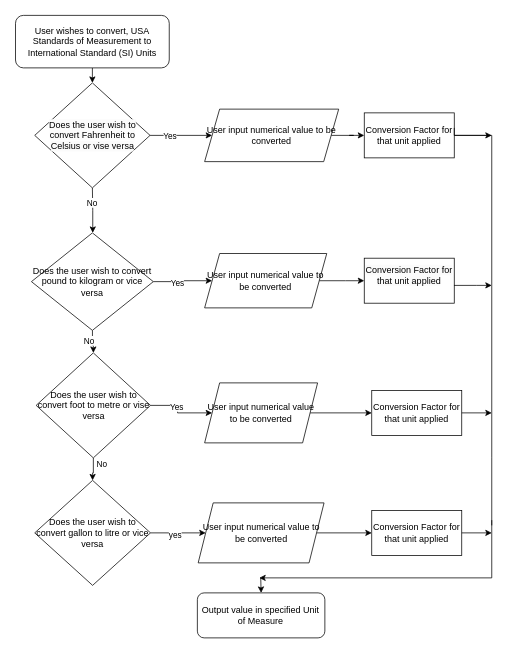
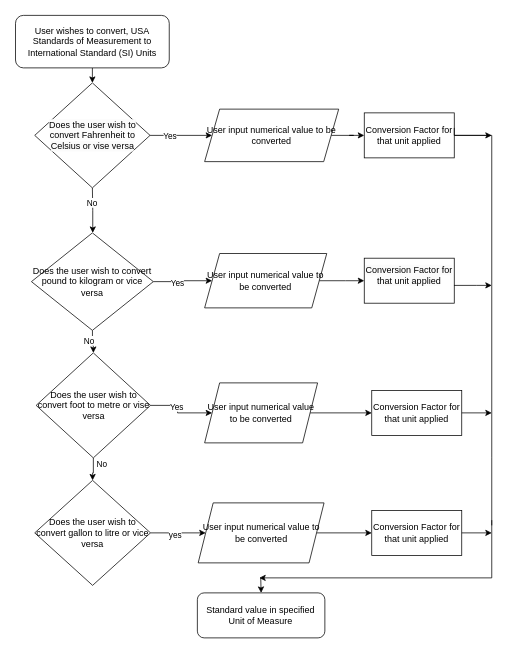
  <mxCell id="0" />
  <mxCell id="1" parent="0" />
  <mxCell id="2" value="" style="edgeStyle=orthogonalEdgeStyle;rounded=0;orthogonalLoop=1;jettySize=auto;html=1;" edge="1" parent="1" source="3"><mxGeometry relative="1" as="geometry"><mxPoint x="122.5" y="110" as="targetPoint" /></mxGeometry></mxCell>
  <mxCell id="3" value="User wishes to convert, USA Standards of Measurement to International Standard (SI) Units" style="rounded=1;whiteSpace=wrap;html=1;fontSize=12;glass=0;strokeWidth=1;shadow=0;" parent="1" vertex="1"><mxGeometry x="20" y="20" width="205" height="70" as="geometry" /></mxCell>
  <mxCell id="4" style="edgeStyle=orthogonalEdgeStyle;rounded=0;orthogonalLoop=1;jettySize=auto;html=1;exitX=0.5;exitY=1;exitDx=0;exitDy=0;" edge="1" parent="1"><mxGeometry relative="1" as="geometry"><mxPoint x="123" y="310" as="targetPoint" /><mxPoint x="122.5" y="250" as="sourcePoint" /></mxGeometry></mxCell>
  <mxCell id="5" value="No" style="edgeLabel;html=1;align=center;verticalAlign=middle;resizable=0;points=[];" vertex="1" connectable="0" parent="4"><mxGeometry x="0.198" y="-2" relative="1" as="geometry"><mxPoint y="-16" as="offset" /></mxGeometry></mxCell>
  <mxCell id="6" value="" style="edgeStyle=orthogonalEdgeStyle;rounded=0;orthogonalLoop=1;jettySize=auto;html=1;" edge="1" parent="1" source="10" target="15"><mxGeometry relative="1" as="geometry" /></mxCell>
  <mxCell id="7" value="Yes" style="edgeLabel;html=1;align=center;verticalAlign=middle;resizable=0;points=[];" vertex="1" connectable="0" parent="6"><mxGeometry x="-0.197" y="-1" relative="1" as="geometry"><mxPoint as="offset" /></mxGeometry></mxCell>
  <mxCell id="8" value="" style="edgeStyle=orthogonalEdgeStyle;rounded=0;orthogonalLoop=1;jettySize=auto;html=1;" edge="1" parent="1" source="10" target="20"><mxGeometry relative="1" as="geometry" /></mxCell>
  <mxCell id="9" value="No" style="edgeLabel;html=1;align=center;verticalAlign=middle;resizable=0;points=[];" vertex="1" connectable="0" parent="8"><mxGeometry x="-0.081" y="-5" relative="1" as="geometry"><mxPoint as="offset" /></mxGeometry></mxCell>
  <mxCell id="10" value="Does the user wish to convert pound to kilogram or vice versa" style="rhombus;whiteSpace=wrap;html=1;" vertex="1" parent="1"><mxGeometry x="41.25" y="310" width="162.5" height="130" as="geometry" /></mxCell>
  <mxCell id="11" value="" style="edgeStyle=orthogonalEdgeStyle;rounded=0;orthogonalLoop=1;jettySize=auto;html=1;" edge="1" parent="1" source="13" target="22"><mxGeometry relative="1" as="geometry" /></mxCell>
  <mxCell id="12" value="Yes" style="edgeLabel;html=1;align=center;verticalAlign=middle;resizable=0;points=[];" vertex="1" connectable="0" parent="11"><mxGeometry x="-0.369" relative="1" as="geometry"><mxPoint as="offset" /></mxGeometry></mxCell>
  <mxCell id="13" value="&lt;br&gt;&lt;span style=&quot;color: rgb(0, 0, 0); font-family: Helvetica; font-size: 12px; font-style: normal; font-variant-ligatures: normal; font-variant-caps: normal; font-weight: 400; letter-spacing: normal; orphans: 2; text-align: center; text-indent: 0px; text-transform: none; widows: 2; word-spacing: 0px; -webkit-text-stroke-width: 0px; background-color: rgb(251, 251, 251); text-decoration-thickness: initial; text-decoration-style: initial; text-decoration-color: initial; float: none; display: inline !important;&quot;&gt;Does the user wish to convert Fahrenheit to Celsius or vise versa&lt;/span&gt;&lt;div&gt;&lt;br/&gt;&lt;/div&gt;" style="rhombus;whiteSpace=wrap;html=1;" vertex="1" parent="1"><mxGeometry x="45.63" y="110" width="153.75" height="140" as="geometry" /></mxCell>
  <mxCell id="14" value="" style="edgeStyle=orthogonalEdgeStyle;rounded=0;orthogonalLoop=1;jettySize=auto;html=1;" edge="1" parent="1" source="15" target="31"><mxGeometry relative="1" as="geometry" /></mxCell>
  <mxCell id="15" value="User input numerical value to be converted" style="shape=parallelogram;perimeter=parallelogramPerimeter;whiteSpace=wrap;html=1;fixedSize=1;" vertex="1" parent="1"><mxGeometry x="272.18" y="337.5" width="162.82" height="72.5" as="geometry" /></mxCell>
  <mxCell id="16" value="" style="edgeStyle=orthogonalEdgeStyle;rounded=0;orthogonalLoop=1;jettySize=auto;html=1;entryX=0.5;entryY=0;entryDx=0;entryDy=0;" edge="1" parent="1" source="20" target="25"><mxGeometry relative="1" as="geometry"><mxPoint x="123" y="650" as="targetPoint" /><Array as="points" /></mxGeometry></mxCell>
  <mxCell id="17" value="No" style="edgeLabel;html=1;align=center;verticalAlign=middle;resizable=0;points=[];" vertex="1" connectable="0" parent="16"><mxGeometry x="-0.44" y="-1" relative="1" as="geometry"><mxPoint x="12" as="offset" /></mxGeometry></mxCell>
  <mxCell id="18" value="" style="edgeStyle=orthogonalEdgeStyle;rounded=0;orthogonalLoop=1;jettySize=auto;html=1;" edge="1" parent="1" source="20" target="29"><mxGeometry relative="1" as="geometry" /></mxCell>
  <mxCell id="19" value="Yes" style="edgeLabel;html=1;align=center;verticalAlign=middle;resizable=0;points=[];" vertex="1" connectable="0" parent="18"><mxGeometry x="-0.168" y="-2" relative="1" as="geometry"><mxPoint as="offset" /></mxGeometry></mxCell>
  <mxCell id="20" value="Does the user wish to convert foot to metre or vise versa" style="rhombus;whiteSpace=wrap;html=1;" vertex="1" parent="1"><mxGeometry x="47.5" y="470" width="152.5" height="140" as="geometry" /></mxCell>
  <mxCell id="21" value="" style="edgeStyle=orthogonalEdgeStyle;rounded=0;orthogonalLoop=1;jettySize=auto;html=1;" edge="1" parent="1" source="22" target="30"><mxGeometry relative="1" as="geometry" /></mxCell>
  <mxCell id="22" value="User input numerical value to be converted" style="shape=parallelogram;perimeter=parallelogramPerimeter;whiteSpace=wrap;html=1;fixedSize=1;" vertex="1" parent="1"><mxGeometry x="272.18" y="145" width="178.74" height="70" as="geometry" /></mxCell>
  <mxCell id="23" value="" style="edgeStyle=orthogonalEdgeStyle;rounded=0;orthogonalLoop=1;jettySize=auto;html=1;" edge="1" parent="1" source="25" target="27"><mxGeometry relative="1" as="geometry" /></mxCell>
  <mxCell id="24" value="yes" style="edgeLabel;html=1;align=center;verticalAlign=middle;resizable=0;points=[];" vertex="1" connectable="0" parent="23"><mxGeometry x="-0.153" y="-2" relative="1" as="geometry"><mxPoint x="1" as="offset" /></mxGeometry></mxCell>
  <mxCell id="25" value="Does the user wish to convert gallon to litre or vice versa" style="rhombus;whiteSpace=wrap;html=1;" vertex="1" parent="1"><mxGeometry x="45.63" y="640" width="154.37" height="140" as="geometry" /></mxCell>
  <mxCell id="26" value="" style="edgeStyle=orthogonalEdgeStyle;rounded=0;orthogonalLoop=1;jettySize=auto;html=1;" edge="1" parent="1" source="27" target="33"><mxGeometry relative="1" as="geometry" /></mxCell>
  <mxCell id="27" value="User input numerical value to be converted" style="shape=parallelogram;perimeter=parallelogramPerimeter;whiteSpace=wrap;html=1;fixedSize=1;" vertex="1" parent="1"><mxGeometry x="263.58" y="670" width="167.82" height="80" as="geometry" /></mxCell>
  <mxCell id="28" value="" style="edgeStyle=orthogonalEdgeStyle;rounded=0;orthogonalLoop=1;jettySize=auto;html=1;" edge="1" parent="1" source="29" target="32"><mxGeometry relative="1" as="geometry" /></mxCell>
  <mxCell id="29" value="User input numerical value to be converted" style="shape=parallelogram;perimeter=parallelogramPerimeter;whiteSpace=wrap;html=1;fixedSize=1;" vertex="1" parent="1"><mxGeometry x="272.18" y="510" width="150.62" height="80" as="geometry" /></mxCell>
  <mxCell id="30" value="Conversion Factor for that unit applied" style="whiteSpace=wrap;html=1;" vertex="1" parent="1"><mxGeometry x="484.995" y="150" width="120" height="60" as="geometry" /></mxCell>
  <mxCell id="31" value="&#10;&lt;span style=&quot;color: rgb(0, 0, 0); font-family: Helvetica; font-size: 12px; font-style: normal; font-variant-ligatures: normal; font-variant-caps: normal; font-weight: 400; letter-spacing: normal; orphans: 2; text-align: center; text-indent: 0px; text-transform: none; widows: 2; word-spacing: 0px; -webkit-text-stroke-width: 0px; background-color: rgb(251, 251, 251); text-decoration-thickness: initial; text-decoration-style: initial; text-decoration-color: initial; float: none; display: inline !important;&quot;&gt;Conversion Factor for that unit applied&lt;/span&gt;&#10;&#10;" style="whiteSpace=wrap;html=1;" vertex="1" parent="1"><mxGeometry x="485" y="343.75" width="120" height="60" as="geometry" /></mxCell>
  <mxCell id="32" value="Conversion Factor for that unit applied" style="whiteSpace=wrap;html=1;" vertex="1" parent="1"><mxGeometry x="495" y="520" width="120" height="60" as="geometry" /></mxCell>
  <mxCell id="33" value="Conversion Factor for that unit applied" style="whiteSpace=wrap;html=1;" vertex="1" parent="1"><mxGeometry x="494.995" y="680" width="120" height="60" as="geometry" /></mxCell>
  <mxCell id="34" value="" style="endArrow=none;html=1;rounded=0;" edge="1" parent="1"><mxGeometry width="50" height="50" relative="1" as="geometry"><mxPoint x="655" y="700" as="sourcePoint" /><mxPoint x="605" y="170" as="targetPoint" /><Array as="points"><mxPoint x="655" y="610" /><mxPoint x="655" y="180" /><mxPoint x="605" y="180" /></Array></mxGeometry></mxCell>
  <mxCell id="35" value="" style="endArrow=classic;html=1;rounded=0;exitX=0.997;exitY=0.605;exitDx=0;exitDy=0;exitPerimeter=0;" edge="1" parent="1" source="31"><mxGeometry width="50" height="50" relative="1" as="geometry"><mxPoint x="605" y="374" as="sourcePoint" /><mxPoint x="655" y="380" as="targetPoint" /><Array as="points"><mxPoint x="635" y="380" /></Array></mxGeometry></mxCell>
  <mxCell id="36" value="" style="endArrow=classic;html=1;rounded=0;exitX=1;exitY=0.5;exitDx=0;exitDy=0;" edge="1" parent="1" source="30"><mxGeometry width="50" height="50" relative="1" as="geometry"><mxPoint x="355" y="440" as="sourcePoint" /><mxPoint x="655" y="180" as="targetPoint" /></mxGeometry></mxCell>
  <mxCell id="37" value="" style="endArrow=classic;html=1;rounded=0;exitX=1;exitY=0.5;exitDx=0;exitDy=0;" edge="1" parent="1" source="32"><mxGeometry width="50" height="50" relative="1" as="geometry"><mxPoint x="355" y="440" as="sourcePoint" /><mxPoint x="655" y="550" as="targetPoint" /></mxGeometry></mxCell>
  <mxCell id="38" value="" style="endArrow=classic;html=1;rounded=0;exitX=1;exitY=0.5;exitDx=0;exitDy=0;" edge="1" parent="1" source="33"><mxGeometry width="50" height="50" relative="1" as="geometry"><mxPoint x="355" y="440" as="sourcePoint" /><mxPoint x="655" y="710" as="targetPoint" /></mxGeometry></mxCell>
- <mxCell id="39" value="Output value in specified Unit of Measure" style="rounded=1;whiteSpace=wrap;html=1;" vertex="1" parent="1"><mxGeometry x="262.49" y="790" width="170" height="60" as="geometry" /></mxCell>
+ <mxCell id="39" value="Standard value in specified Unit of Measure" style="rounded=1;whiteSpace=wrap;html=1;" vertex="1" parent="1"><mxGeometry x="262.49" y="790" width="170" height="60" as="geometry" /></mxCell>
  <mxCell id="40" value="" style="endArrow=classic;html=1;rounded=0;" edge="1" parent="1"><mxGeometry width="50" height="50" relative="1" as="geometry"><mxPoint x="655" y="693" as="sourcePoint" /><mxPoint x="345" y="770" as="targetPoint" /><Array as="points"><mxPoint x="655" y="770" /></Array></mxGeometry></mxCell>
  <mxCell id="41" value="" style="endArrow=classic;html=1;rounded=0;entryX=0.5;entryY=0;entryDx=0;entryDy=0;" edge="1" parent="1" target="39"><mxGeometry width="50" height="50" relative="1" as="geometry"><mxPoint x="347" y="770" as="sourcePoint" /><mxPoint x="535" y="520" as="targetPoint" /></mxGeometry></mxCell>
